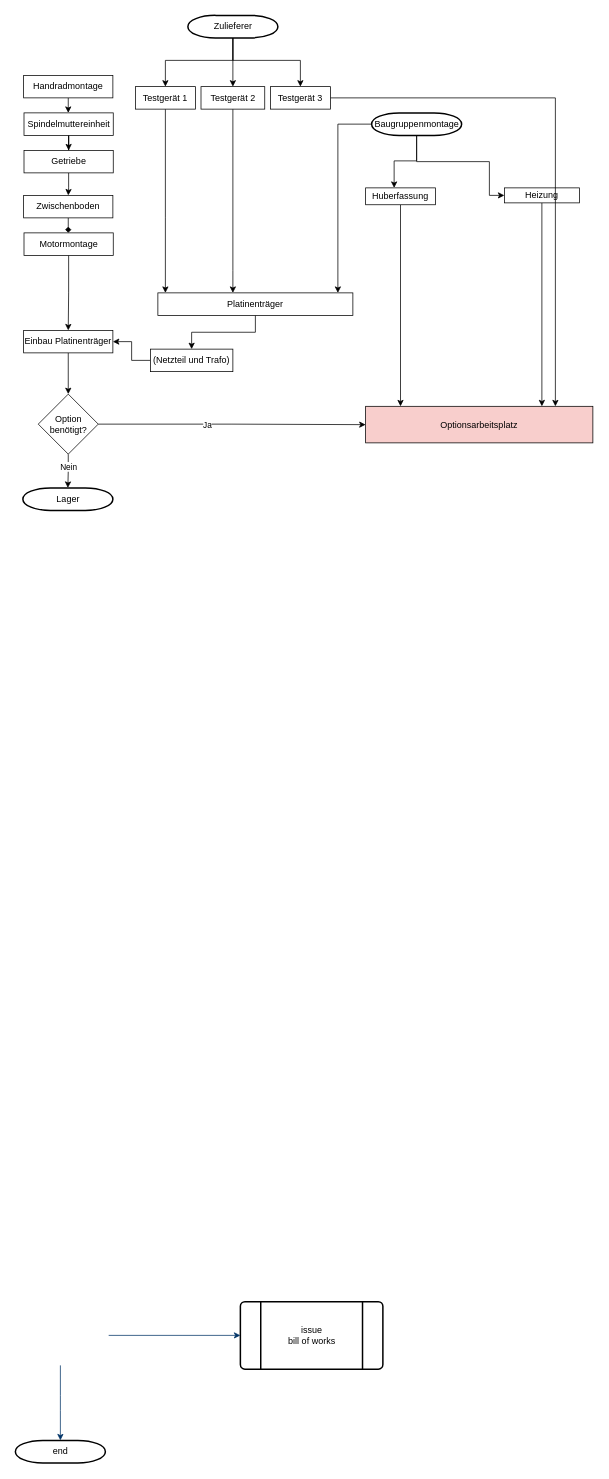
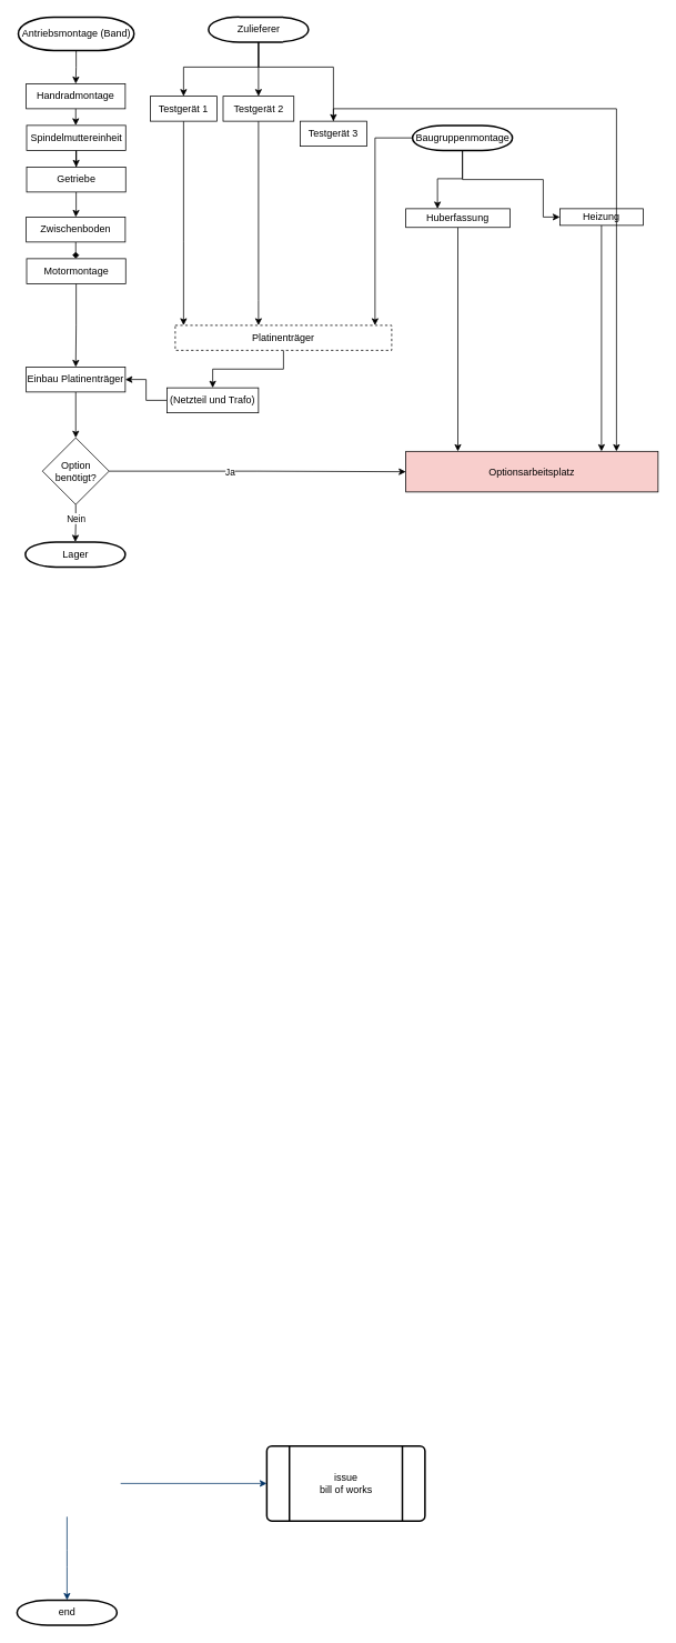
  <mxCell id="0" />
  <mxCell id="1" parent="0" />
+ <mxCell id="2" value="" style="edgeStyle=orthogonalEdgeStyle;rounded=0;orthogonalLoop=1;jettySize=auto;html=1;" edge="1" parent="1" source="3" target="9"><mxGeometry relative="1" as="geometry" /></mxCell>
+ <mxCell id="3" value="Antriebsmontage (Band)" style="shape=mxgraph.flowchart.terminator;strokeWidth=2;gradientColor=none;gradientDirection=north;fontStyle=0;html=1;" parent="1" vertex="1"><mxGeometry x="21.5" y="20" width="139" height="40" as="geometry" /></mxCell>
  <mxCell id="4" value="issue&#10;bill of works" style="shape=mxgraph.flowchart.predefined_process;strokeWidth=2;gradientColor=none;gradientDirection=north;fontStyle=0;html=1;" parent="1" vertex="1"><mxGeometry x="320" y="1735" width="190" height="90" as="geometry" /></mxCell>
  <mxCell id="5" value="end" style="shape=mxgraph.flowchart.terminator;strokeWidth=2;gradientColor=none;gradientDirection=north;fontStyle=0;html=1;" parent="1" vertex="1"><mxGeometry x="20" y="1920" width="120" height="30" as="geometry" /></mxCell>
  <mxCell id="6" value="" style="edgeStyle=elbowEdgeStyle;elbow=vertical;exitX=0.5;exitY=1;exitPerimeter=0;entryX=0.5;entryY=0;entryPerimeter=0;fontStyle=1;strokeColor=#003366;strokeWidth=1;html=1;" parent="1" target="5" edge="1"><mxGeometry width="100" height="100" as="geometry"><mxPoint x="80" y="1820" as="sourcePoint" /><mxPoint x="-140" y="10" as="targetPoint" /></mxGeometry></mxCell>
  <mxCell id="7" value="" style="edgeStyle=elbowEdgeStyle;elbow=vertical;exitX=0.905;exitY=0.5;exitPerimeter=0;entryX=0;entryY=0.5;entryPerimeter=0;fontStyle=1;strokeColor=#003366;strokeWidth=1;html=1;" parent="1" target="4" edge="1"><mxGeometry width="100" height="100" as="geometry"><mxPoint x="144.395" y="1780" as="sourcePoint" /><mxPoint x="-140" y="10" as="targetPoint" /></mxGeometry></mxCell>
  <mxCell id="8" value="" style="edgeStyle=orthogonalEdgeStyle;rounded=0;orthogonalLoop=1;jettySize=auto;html=1;" edge="1" parent="1" source="9" target="11"><mxGeometry relative="1" as="geometry" /></mxCell>
  <mxCell id="9" value="Handradmontage" style="rounded=0;whiteSpace=wrap;html=1;" vertex="1" parent="1"><mxGeometry x="31" y="100" width="119" height="30" as="geometry" /></mxCell>
  <mxCell id="10" value="" style="edgeStyle=orthogonalEdgeStyle;rounded=0;orthogonalLoop=1;jettySize=auto;html=1;" edge="1" parent="1" source="11" target="13"><mxGeometry relative="1" as="geometry" /></mxCell>
  <mxCell id="11" value="Spindelmuttereinheit" style="rounded=0;whiteSpace=wrap;html=1;" vertex="1" parent="1"><mxGeometry x="31.5" y="150" width="119" height="30" as="geometry" /></mxCell>
  <mxCell id="12" value="" style="edgeStyle=orthogonalEdgeStyle;rounded=0;orthogonalLoop=1;jettySize=auto;html=1;" edge="1" parent="1" source="13" target="15"><mxGeometry relative="1" as="geometry" /></mxCell>
  <mxCell id="13" value="Getriebe" style="whiteSpace=wrap;html=1;rounded=0;" vertex="1" parent="1"><mxGeometry x="31.5" y="200" width="119" height="30" as="geometry" /></mxCell>
  <mxCell id="14" value="" style="edgeStyle=orthogonalEdgeStyle;rounded=0;orthogonalLoop=1;jettySize=auto;html=1;endArrow=diamond;" edge="1" parent="1" source="15" target="17"><mxGeometry relative="1" as="geometry" /></mxCell>
  <mxCell id="15" value="Zwischenboden" style="whiteSpace=wrap;html=1;rounded=0;" vertex="1" parent="1"><mxGeometry x="31" y="260" width="119" height="30" as="geometry" /></mxCell>
  <mxCell id="16" value="" style="edgeStyle=orthogonalEdgeStyle;rounded=0;orthogonalLoop=1;jettySize=auto;html=1;" edge="1" parent="1" source="17" target="19"><mxGeometry relative="1" as="geometry" /></mxCell>
  <mxCell id="17" value="Motormontage" style="whiteSpace=wrap;html=1;rounded=0;" vertex="1" parent="1"><mxGeometry x="31.5" y="310" width="119" height="30" as="geometry" /></mxCell>
  <mxCell id="18" value="" style="edgeStyle=orthogonalEdgeStyle;rounded=0;orthogonalLoop=1;jettySize=auto;html=1;" edge="1" parent="1" source="19" target="46"><mxGeometry relative="1" as="geometry" /></mxCell>
  <mxCell id="19" value="Einbau Platinenträger" style="whiteSpace=wrap;html=1;rounded=0;" vertex="1" parent="1"><mxGeometry x="31" y="440" width="119" height="30" as="geometry" /></mxCell>
  <mxCell id="20" value="" style="edgeStyle=orthogonalEdgeStyle;rounded=0;orthogonalLoop=1;jettySize=auto;html=1;" edge="1" parent="1" source="23" target="25"><mxGeometry relative="1" as="geometry"><Array as="points"><mxPoint x="450" y="165" /></Array></mxGeometry></mxCell>
  <mxCell id="21" value="" style="edgeStyle=orthogonalEdgeStyle;rounded=0;orthogonalLoop=1;jettySize=auto;html=1;" edge="1" parent="1" source="23" target="27"><mxGeometry relative="1" as="geometry"><Array as="points"><mxPoint x="555" y="215" /><mxPoint x="652" y="215" /></Array></mxGeometry></mxCell>
  <mxCell id="22" value="" style="edgeStyle=orthogonalEdgeStyle;rounded=0;orthogonalLoop=1;jettySize=auto;html=1;" edge="1" parent="1" source="23" target="29"><mxGeometry relative="1" as="geometry"><Array as="points"><mxPoint x="555" y="214" /><mxPoint x="525" y="214" /></Array></mxGeometry></mxCell>
  <mxCell id="23" value="Baugruppenmontage" style="shape=mxgraph.flowchart.terminator;strokeWidth=2;gradientColor=none;gradientDirection=north;fontStyle=0;html=1;" vertex="1" parent="1"><mxGeometry x="495" y="150" width="120" height="30" as="geometry" /></mxCell>
  <mxCell id="24" value="" style="edgeStyle=orthogonalEdgeStyle;rounded=0;orthogonalLoop=1;jettySize=auto;html=1;" edge="1" parent="1" source="25" target="31"><mxGeometry relative="1" as="geometry" /></mxCell>
- <mxCell id="25" value="Platinenträger" style="whiteSpace=wrap;html=1;strokeWidth=1;gradientColor=none;gradientDirection=north;fontStyle=0;" vertex="1" parent="1"><mxGeometry x="210" y="390" width="260" height="30" as="geometry" /></mxCell>
+ <mxCell id="25" value="Platinenträger" style="whiteSpace=wrap;html=1;strokeWidth=1;gradientColor=none;gradientDirection=north;fontStyle=0;dashed=1;" vertex="1" parent="1"><mxGeometry x="210" y="390" width="260" height="30" as="geometry" /></mxCell>
  <mxCell id="26" style="edgeStyle=orthogonalEdgeStyle;rounded=0;orthogonalLoop=1;jettySize=auto;html=1;" edge="1" parent="1" source="27" target="48"><mxGeometry relative="1" as="geometry"><Array as="points"><mxPoint x="630" y="565" /></Array></mxGeometry></mxCell>
  <mxCell id="27" value="Heizung" style="whiteSpace=wrap;html=1;" vertex="1" parent="1"><mxGeometry x="672" y="250" width="100" height="20" as="geometry" /></mxCell>
  <mxCell id="28" style="edgeStyle=orthogonalEdgeStyle;rounded=0;orthogonalLoop=1;jettySize=auto;html=1;" edge="1" parent="1" source="29" target="48"><mxGeometry relative="1" as="geometry"><Array as="points"><mxPoint x="500" y="550" /></Array></mxGeometry></mxCell>
- <mxCell id="29" value="Huberfassung" style="whiteSpace=wrap;html=1;" vertex="1" parent="1"><mxGeometry x="487" y="250" width="93" height="22.5" as="geometry" /></mxCell>
+ <mxCell id="29" value="Huberfassung" style="whiteSpace=wrap;html=1;" vertex="1" parent="1"><mxGeometry x="487" y="250" width="125" height="22.5" as="geometry" /></mxCell>
  <mxCell id="30" style="edgeStyle=orthogonalEdgeStyle;rounded=0;orthogonalLoop=1;jettySize=auto;html=1;entryX=1;entryY=0.5;entryDx=0;entryDy=0;" edge="1" parent="1" source="31" target="19"><mxGeometry relative="1" as="geometry" /></mxCell>
  <mxCell id="31" value="(Netzteil und Trafo)" style="whiteSpace=wrap;html=1;strokeWidth=1;gradientColor=none;gradientDirection=north;fontStyle=0;" vertex="1" parent="1"><mxGeometry x="200" y="465" width="110" height="30" as="geometry" /></mxCell>
  <mxCell id="32" value="" style="edgeStyle=orthogonalEdgeStyle;rounded=0;orthogonalLoop=1;jettySize=auto;html=1;" edge="1" parent="1" source="35" target="37"><mxGeometry relative="1" as="geometry"><Array as="points"><mxPoint x="310" y="80" /><mxPoint x="220" y="80" /></Array></mxGeometry></mxCell>
  <mxCell id="33" value="" style="edgeStyle=orthogonalEdgeStyle;rounded=0;orthogonalLoop=1;jettySize=auto;html=1;" edge="1" parent="1" source="35" target="39"><mxGeometry relative="1" as="geometry" /></mxCell>
  <mxCell id="34" style="edgeStyle=orthogonalEdgeStyle;rounded=0;orthogonalLoop=1;jettySize=auto;html=1;" edge="1" parent="1" source="35" target="41"><mxGeometry relative="1" as="geometry"><Array as="points"><mxPoint x="310" y="80" /><mxPoint x="400" y="80" /></Array></mxGeometry></mxCell>
  <mxCell id="35" value="Zulieferer" style="shape=mxgraph.flowchart.terminator;strokeWidth=2;gradientColor=none;gradientDirection=north;fontStyle=0;html=1;" vertex="1" parent="1"><mxGeometry x="250" y="20" width="120" height="30" as="geometry" /></mxCell>
  <mxCell id="36" value="" style="edgeStyle=orthogonalEdgeStyle;rounded=0;orthogonalLoop=1;jettySize=auto;html=1;" edge="1" parent="1" source="37" target="25"><mxGeometry relative="1" as="geometry"><Array as="points"><mxPoint x="220" y="290" /><mxPoint x="220" y="290" /></Array></mxGeometry></mxCell>
  <mxCell id="37" value="Testgerät 1" style="whiteSpace=wrap;html=1;strokeWidth=1;gradientColor=none;gradientDirection=north;fontStyle=0;" vertex="1" parent="1"><mxGeometry x="180" y="115" width="80" height="30" as="geometry" /></mxCell>
  <mxCell id="38" style="edgeStyle=orthogonalEdgeStyle;rounded=0;orthogonalLoop=1;jettySize=auto;html=1;" edge="1" parent="1" source="39" target="25"><mxGeometry relative="1" as="geometry"><Array as="points"><mxPoint x="310" y="360" /><mxPoint x="310" y="360" /></Array></mxGeometry></mxCell>
  <mxCell id="39" value="Testgerät 2" style="whiteSpace=wrap;html=1;strokeWidth=1;gradientColor=none;gradientDirection=north;fontStyle=0;" vertex="1" parent="1"><mxGeometry x="267.5" y="115" width="85" height="30" as="geometry" /></mxCell>
  <mxCell id="40" style="edgeStyle=orthogonalEdgeStyle;rounded=0;orthogonalLoop=1;jettySize=auto;html=1;" edge="1" parent="1" source="41" target="48"><mxGeometry relative="1" as="geometry"><mxPoint x="740" y="560" as="targetPoint" /><Array as="points"><mxPoint x="740" y="130" /></Array></mxGeometry></mxCell>
- <mxCell id="41" value="Testgerät 3" style="whiteSpace=wrap;html=1;strokeWidth=1;gradientColor=none;gradientDirection=north;fontStyle=0;" vertex="1" parent="1"><mxGeometry x="360" y="115" width="80" height="30" as="geometry" /></mxCell>
+ <mxCell id="41" value="Testgerät 3" style="whiteSpace=wrap;html=1;strokeWidth=1;gradientColor=none;gradientDirection=north;fontStyle=0;" vertex="1" parent="1"><mxGeometry x="360" y="145" width="80" height="30" as="geometry" /></mxCell>
  <mxCell id="42" value="" style="edgeStyle=orthogonalEdgeStyle;rounded=0;orthogonalLoop=1;jettySize=auto;html=1;" edge="1" parent="1" source="46" target="47"><mxGeometry relative="1" as="geometry" /></mxCell>
  <mxCell id="43" value="Nein" style="edgeLabel;html=1;align=center;verticalAlign=middle;resizable=0;points=[];" vertex="1" connectable="0" parent="42"><mxGeometry x="-0.296" relative="1" as="geometry"><mxPoint as="offset" /></mxGeometry></mxCell>
  <mxCell id="44" value="" style="edgeStyle=orthogonalEdgeStyle;rounded=0;orthogonalLoop=1;jettySize=auto;html=1;" edge="1" parent="1" source="46" target="48"><mxGeometry relative="1" as="geometry" /></mxCell>
  <mxCell id="45" value="Ja" style="edgeLabel;html=1;align=center;verticalAlign=middle;resizable=0;points=[];" vertex="1" connectable="0" parent="44"><mxGeometry x="-0.187" relative="1" as="geometry"><mxPoint as="offset" /></mxGeometry></mxCell>
  <mxCell id="46" value="Option benötigt?" style="rhombus;whiteSpace=wrap;html=1;rounded=0;" vertex="1" parent="1"><mxGeometry x="50.5" y="525" width="80" height="80" as="geometry" /></mxCell>
  <mxCell id="47" value="Lager" style="shape=mxgraph.flowchart.terminator;strokeWidth=2;gradientColor=none;gradientDirection=north;fontStyle=0;html=1;" vertex="1" parent="1"><mxGeometry x="30" y="650" width="120" height="30" as="geometry" /></mxCell>
  <mxCell id="48" value="Optionsarbeitsplatz" style="whiteSpace=wrap;html=1;fillColor=#f8cecc;" vertex="1" parent="1"><mxGeometry x="487" y="541.25" width="303" height="48.75" as="geometry" /></mxCell>
